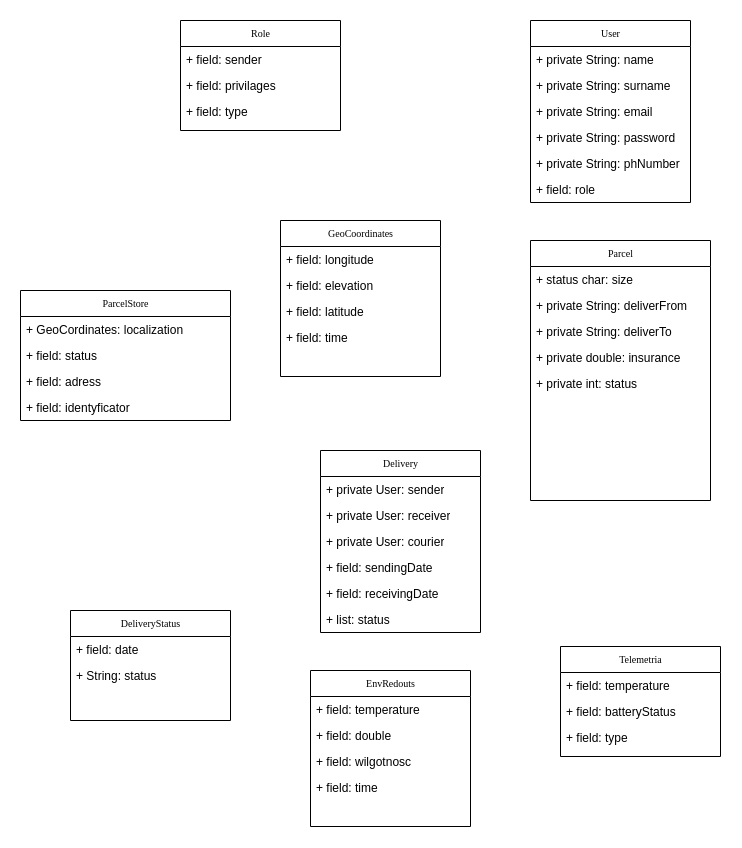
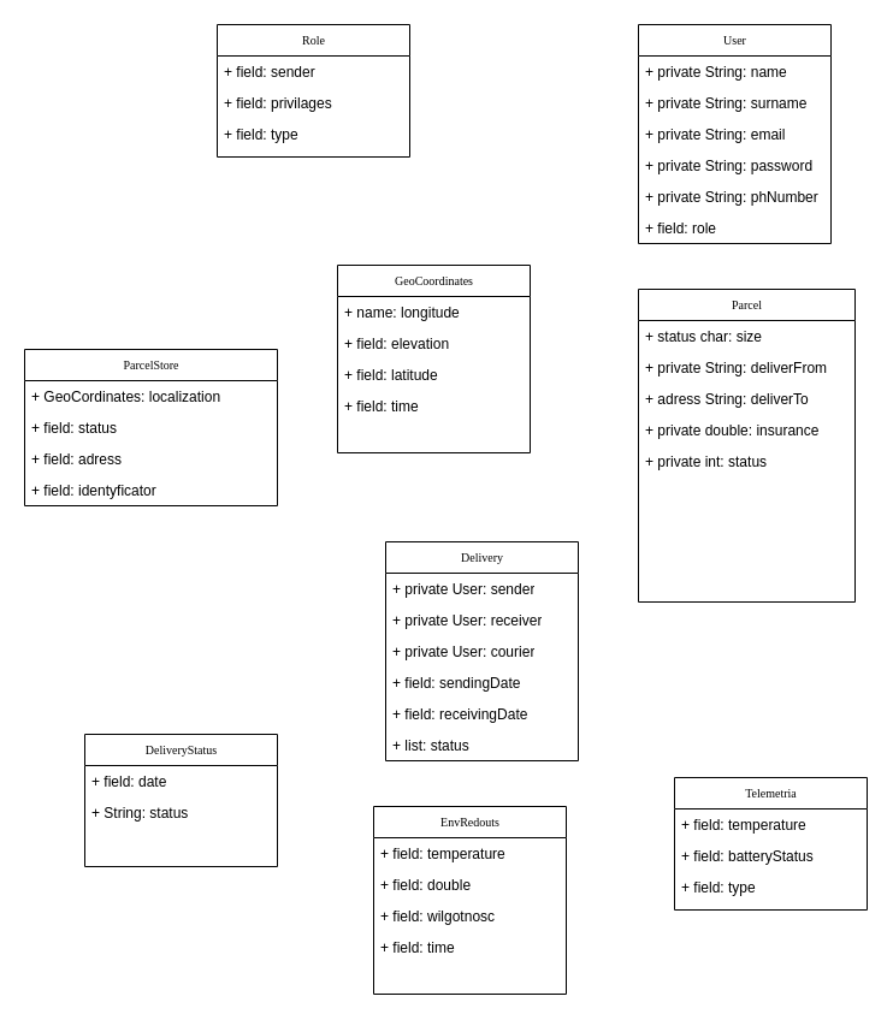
  <mxCell id="0" />
  <mxCell id="1" parent="0" />
  <mxCell id="2" value="User" style="swimlane;html=1;fontStyle=0;childLayout=stackLayout;horizontal=1;startSize=26;fillColor=none;horizontalStack=0;resizeParent=1;resizeLast=0;collapsible=1;marginBottom=0;swimlaneFillColor=#ffffff;rounded=0;shadow=0;comic=0;labelBackgroundColor=none;strokeWidth=1;fontFamily=Verdana;fontSize=10;align=center;" vertex="1" parent="1"><mxGeometry x="530" y="20" width="160" height="182" as="geometry" /></mxCell>
  <mxCell id="3" value="+ private String: name" style="text;html=1;strokeColor=none;fillColor=none;align=left;verticalAlign=top;spacingLeft=4;spacingRight=4;whiteSpace=wrap;overflow=hidden;rotatable=0;points=[[0,0.5],[1,0.5]];portConstraint=eastwest;" vertex="1" parent="2"><mxGeometry y="26" width="160" height="26" as="geometry" /></mxCell>
  <mxCell id="4" value="+ private String: surname" style="text;html=1;strokeColor=none;fillColor=none;align=left;verticalAlign=top;spacingLeft=4;spacingRight=4;whiteSpace=wrap;overflow=hidden;rotatable=0;points=[[0,0.5],[1,0.5]];portConstraint=eastwest;" vertex="1" parent="2"><mxGeometry y="52" width="160" height="26" as="geometry" /></mxCell>
  <mxCell id="5" value="+ private String: email" style="text;html=1;strokeColor=none;fillColor=none;align=left;verticalAlign=top;spacingLeft=4;spacingRight=4;whiteSpace=wrap;overflow=hidden;rotatable=0;points=[[0,0.5],[1,0.5]];portConstraint=eastwest;" vertex="1" parent="2"><mxGeometry y="78" width="160" height="26" as="geometry" /></mxCell>
  <mxCell id="6" value="+ private String: password" style="text;html=1;strokeColor=none;fillColor=none;align=left;verticalAlign=top;spacingLeft=4;spacingRight=4;whiteSpace=wrap;overflow=hidden;rotatable=0;points=[[0,0.5],[1,0.5]];portConstraint=eastwest;" vertex="1" parent="2"><mxGeometry y="104" width="160" height="26" as="geometry" /></mxCell>
  <mxCell id="7" value="+ private String: phNumber" style="text;html=1;strokeColor=none;fillColor=none;align=left;verticalAlign=top;spacingLeft=4;spacingRight=4;whiteSpace=wrap;overflow=hidden;rotatable=0;points=[[0,0.5],[1,0.5]];portConstraint=eastwest;" vertex="1" parent="2"><mxGeometry y="130" width="160" height="26" as="geometry" /></mxCell>
  <mxCell id="8" value="+ field: role" style="text;html=1;strokeColor=none;fillColor=none;align=left;verticalAlign=top;spacingLeft=4;spacingRight=4;whiteSpace=wrap;overflow=hidden;rotatable=0;points=[[0,0.5],[1,0.5]];portConstraint=eastwest;" vertex="1" parent="2"><mxGeometry y="156" width="160" height="26" as="geometry" /></mxCell>
  <mxCell id="9" style="edgeStyle=orthogonalEdgeStyle;rounded=0;orthogonalLoop=1;jettySize=auto;html=1;exitX=0.5;exitY=1;exitDx=0;exitDy=0;" edge="1" parent="1"><mxGeometry relative="1" as="geometry"><mxPoint x="125" y="270" as="sourcePoint" /><mxPoint x="125" y="270" as="targetPoint" /></mxGeometry></mxCell>
  <mxCell id="10" value="Parcel" style="swimlane;html=1;fontStyle=0;childLayout=stackLayout;horizontal=1;startSize=26;fillColor=none;horizontalStack=0;resizeParent=1;resizeLast=0;collapsible=1;marginBottom=0;swimlaneFillColor=#ffffff;rounded=0;shadow=0;comic=0;labelBackgroundColor=none;strokeWidth=1;fontFamily=Verdana;fontSize=10;align=center;" vertex="1" parent="1"><mxGeometry x="530" y="240" width="180" height="260" as="geometry" /></mxCell>
  <mxCell id="11" value="+ status char: size" style="text;html=1;strokeColor=none;fillColor=none;align=left;verticalAlign=top;spacingLeft=4;spacingRight=4;whiteSpace=wrap;overflow=hidden;rotatable=0;points=[[0,0.5],[1,0.5]];portConstraint=eastwest;" vertex="1" parent="10"><mxGeometry y="26" width="180" height="26" as="geometry" /></mxCell>
  <mxCell id="12" value="+ private String: deliverFrom" style="text;html=1;strokeColor=none;fillColor=none;align=left;verticalAlign=top;spacingLeft=4;spacingRight=4;whiteSpace=wrap;overflow=hidden;rotatable=0;points=[[0,0.5],[1,0.5]];portConstraint=eastwest;" vertex="1" parent="10"><mxGeometry y="52" width="180" height="26" as="geometry" /></mxCell>
- <mxCell id="13" value="+ private String: deliverTo" style="text;html=1;strokeColor=none;fillColor=none;align=left;verticalAlign=top;spacingLeft=4;spacingRight=4;whiteSpace=wrap;overflow=hidden;rotatable=0;points=[[0,0.5],[1,0.5]];portConstraint=eastwest;" vertex="1" parent="10"><mxGeometry y="78" width="180" height="26" as="geometry" /></mxCell>
+ <mxCell id="13" value="+ adress String: deliverTo" style="text;html=1;strokeColor=none;fillColor=none;align=left;verticalAlign=top;spacingLeft=4;spacingRight=4;whiteSpace=wrap;overflow=hidden;rotatable=0;points=[[0,0.5],[1,0.5]];portConstraint=eastwest;" vertex="1" parent="10"><mxGeometry y="78" width="180" height="26" as="geometry" /></mxCell>
  <mxCell id="14" value="+ private double: insurance" style="text;html=1;strokeColor=none;fillColor=none;align=left;verticalAlign=top;spacingLeft=4;spacingRight=4;whiteSpace=wrap;overflow=hidden;rotatable=0;points=[[0,0.5],[1,0.5]];portConstraint=eastwest;" vertex="1" parent="10"><mxGeometry y="104" width="180" height="26" as="geometry" /></mxCell>
  <mxCell id="15" value="+ private int: status" style="text;html=1;strokeColor=none;fillColor=none;align=left;verticalAlign=top;spacingLeft=4;spacingRight=4;whiteSpace=wrap;overflow=hidden;rotatable=0;points=[[0,0.5],[1,0.5]];portConstraint=eastwest;" vertex="1" parent="10"><mxGeometry y="130" width="180" height="26" as="geometry" /></mxCell>
  <mxCell id="16" value="ParcelStore" style="swimlane;html=1;fontStyle=0;childLayout=stackLayout;horizontal=1;startSize=26;fillColor=none;horizontalStack=0;resizeParent=1;resizeLast=0;collapsible=1;marginBottom=0;swimlaneFillColor=#ffffff;rounded=0;shadow=0;comic=0;labelBackgroundColor=none;strokeWidth=1;fontFamily=Verdana;fontSize=10;align=center;" vertex="1" parent="1"><mxGeometry x="20" y="290" width="210" height="130" as="geometry" /></mxCell>
  <mxCell id="17" value="+ GeoCordinates: localization" style="text;html=1;strokeColor=none;fillColor=none;align=left;verticalAlign=top;spacingLeft=4;spacingRight=4;whiteSpace=wrap;overflow=hidden;rotatable=0;points=[[0,0.5],[1,0.5]];portConstraint=eastwest;" vertex="1" parent="16"><mxGeometry y="26" width="210" height="26" as="geometry" /></mxCell>
  <mxCell id="18" value="+ field: status" style="text;html=1;strokeColor=none;fillColor=none;align=left;verticalAlign=top;spacingLeft=4;spacingRight=4;whiteSpace=wrap;overflow=hidden;rotatable=0;points=[[0,0.5],[1,0.5]];portConstraint=eastwest;" vertex="1" parent="16"><mxGeometry y="52" width="210" height="26" as="geometry" /></mxCell>
  <mxCell id="19" value="+ field: adress" style="text;html=1;strokeColor=none;fillColor=none;align=left;verticalAlign=top;spacingLeft=4;spacingRight=4;whiteSpace=wrap;overflow=hidden;rotatable=0;points=[[0,0.5],[1,0.5]];portConstraint=eastwest;" vertex="1" parent="16"><mxGeometry y="78" width="210" height="26" as="geometry" /></mxCell>
  <mxCell id="20" value="+ field: identyficator" style="text;html=1;strokeColor=none;fillColor=none;align=left;verticalAlign=top;spacingLeft=4;spacingRight=4;whiteSpace=wrap;overflow=hidden;rotatable=0;points=[[0,0.5],[1,0.5]];portConstraint=eastwest;" vertex="1" parent="16"><mxGeometry y="104" width="210" height="26" as="geometry" /></mxCell>
  <mxCell id="21" value="GeoCoordinates" style="swimlane;html=1;fontStyle=0;childLayout=stackLayout;horizontal=1;startSize=26;fillColor=none;horizontalStack=0;resizeParent=1;resizeLast=0;collapsible=1;marginBottom=0;swimlaneFillColor=#ffffff;rounded=0;shadow=0;comic=0;labelBackgroundColor=none;strokeWidth=1;fontFamily=Verdana;fontSize=10;align=center;" vertex="1" parent="1"><mxGeometry x="280" y="220" width="160" height="156" as="geometry" /></mxCell>
- <mxCell id="22" value="+ field: longitude" style="text;html=1;strokeColor=none;fillColor=none;align=left;verticalAlign=top;spacingLeft=4;spacingRight=4;whiteSpace=wrap;overflow=hidden;rotatable=0;points=[[0,0.5],[1,0.5]];portConstraint=eastwest;" vertex="1" parent="21"><mxGeometry y="26" width="160" height="26" as="geometry" /></mxCell>
+ <mxCell id="22" value="+ name: longitude" style="text;html=1;strokeColor=none;fillColor=none;align=left;verticalAlign=top;spacingLeft=4;spacingRight=4;whiteSpace=wrap;overflow=hidden;rotatable=0;points=[[0,0.5],[1,0.5]];portConstraint=eastwest;" vertex="1" parent="21"><mxGeometry y="26" width="160" height="26" as="geometry" /></mxCell>
  <mxCell id="23" value="+ field: elevation" style="text;html=1;strokeColor=none;fillColor=none;align=left;verticalAlign=top;spacingLeft=4;spacingRight=4;whiteSpace=wrap;overflow=hidden;rotatable=0;points=[[0,0.5],[1,0.5]];portConstraint=eastwest;" vertex="1" parent="21"><mxGeometry y="52" width="160" height="26" as="geometry" /></mxCell>
  <mxCell id="24" value="+ field: latitude" style="text;html=1;strokeColor=none;fillColor=none;align=left;verticalAlign=top;spacingLeft=4;spacingRight=4;whiteSpace=wrap;overflow=hidden;rotatable=0;points=[[0,0.5],[1,0.5]];portConstraint=eastwest;" vertex="1" parent="21"><mxGeometry y="78" width="160" height="26" as="geometry" /></mxCell>
  <mxCell id="25" value="+ field: time" style="text;html=1;strokeColor=none;fillColor=none;align=left;verticalAlign=top;spacingLeft=4;spacingRight=4;whiteSpace=wrap;overflow=hidden;rotatable=0;points=[[0,0.5],[1,0.5]];portConstraint=eastwest;" vertex="1" parent="21"><mxGeometry y="104" width="160" height="26" as="geometry" /></mxCell>
  <mxCell id="26" value="Delivery" style="swimlane;html=1;fontStyle=0;childLayout=stackLayout;horizontal=1;startSize=26;fillColor=none;horizontalStack=0;resizeParent=1;resizeLast=0;collapsible=1;marginBottom=0;swimlaneFillColor=#ffffff;rounded=0;shadow=0;comic=0;labelBackgroundColor=none;strokeWidth=1;fontFamily=Verdana;fontSize=10;align=center;" vertex="1" parent="1"><mxGeometry x="320" y="450" width="160" height="182" as="geometry" /></mxCell>
  <mxCell id="27" value="+ private User: sender" style="text;html=1;strokeColor=none;fillColor=none;align=left;verticalAlign=top;spacingLeft=4;spacingRight=4;whiteSpace=wrap;overflow=hidden;rotatable=0;points=[[0,0.5],[1,0.5]];portConstraint=eastwest;" vertex="1" parent="26"><mxGeometry y="26" width="160" height="26" as="geometry" /></mxCell>
  <mxCell id="28" value="+ private User: receiver" style="text;html=1;strokeColor=none;fillColor=none;align=left;verticalAlign=top;spacingLeft=4;spacingRight=4;whiteSpace=wrap;overflow=hidden;rotatable=0;points=[[0,0.5],[1,0.5]];portConstraint=eastwest;" vertex="1" parent="26"><mxGeometry y="52" width="160" height="26" as="geometry" /></mxCell>
  <mxCell id="29" value="+ private User: courier" style="text;html=1;strokeColor=none;fillColor=none;align=left;verticalAlign=top;spacingLeft=4;spacingRight=4;whiteSpace=wrap;overflow=hidden;rotatable=0;points=[[0,0.5],[1,0.5]];portConstraint=eastwest;" vertex="1" parent="26"><mxGeometry y="78" width="160" height="26" as="geometry" /></mxCell>
  <mxCell id="30" value="+ field: sendingDate" style="text;html=1;strokeColor=none;fillColor=none;align=left;verticalAlign=top;spacingLeft=4;spacingRight=4;whiteSpace=wrap;overflow=hidden;rotatable=0;points=[[0,0.5],[1,0.5]];portConstraint=eastwest;" vertex="1" parent="26"><mxGeometry y="104" width="160" height="26" as="geometry" /></mxCell>
  <mxCell id="31" value="+ field: receivingDate" style="text;html=1;strokeColor=none;fillColor=none;align=left;verticalAlign=top;spacingLeft=4;spacingRight=4;whiteSpace=wrap;overflow=hidden;rotatable=0;points=[[0,0.5],[1,0.5]];portConstraint=eastwest;" vertex="1" parent="26"><mxGeometry y="130" width="160" height="26" as="geometry" /></mxCell>
  <mxCell id="32" value="+ list: status" style="text;html=1;strokeColor=none;fillColor=none;align=left;verticalAlign=top;spacingLeft=4;spacingRight=4;whiteSpace=wrap;overflow=hidden;rotatable=0;points=[[0,0.5],[1,0.5]];portConstraint=eastwest;" vertex="1" parent="26"><mxGeometry y="156" width="160" height="26" as="geometry" /></mxCell>
  <mxCell id="33" value="Telemetria" style="swimlane;html=1;fontStyle=0;childLayout=stackLayout;horizontal=1;startSize=26;fillColor=none;horizontalStack=0;resizeParent=1;resizeLast=0;collapsible=1;marginBottom=0;swimlaneFillColor=#ffffff;rounded=0;shadow=0;comic=0;labelBackgroundColor=none;strokeWidth=1;fontFamily=Verdana;fontSize=10;align=center;" vertex="1" parent="1"><mxGeometry x="560" y="646" width="160" height="110" as="geometry" /></mxCell>
  <mxCell id="34" value="+ field: temperature" style="text;html=1;strokeColor=none;fillColor=none;align=left;verticalAlign=top;spacingLeft=4;spacingRight=4;whiteSpace=wrap;overflow=hidden;rotatable=0;points=[[0,0.5],[1,0.5]];portConstraint=eastwest;" vertex="1" parent="33"><mxGeometry y="26" width="160" height="26" as="geometry" /></mxCell>
  <mxCell id="35" value="+ field: batteryStatus" style="text;html=1;strokeColor=none;fillColor=none;align=left;verticalAlign=top;spacingLeft=4;spacingRight=4;whiteSpace=wrap;overflow=hidden;rotatable=0;points=[[0,0.5],[1,0.5]];portConstraint=eastwest;" vertex="1" parent="33"><mxGeometry y="52" width="160" height="26" as="geometry" /></mxCell>
  <mxCell id="36" value="+ field: type" style="text;html=1;strokeColor=none;fillColor=none;align=left;verticalAlign=top;spacingLeft=4;spacingRight=4;whiteSpace=wrap;overflow=hidden;rotatable=0;points=[[0,0.5],[1,0.5]];portConstraint=eastwest;" vertex="1" parent="33"><mxGeometry y="78" width="160" height="26" as="geometry" /></mxCell>
  <mxCell id="37" value="EnvRedouts" style="swimlane;html=1;fontStyle=0;childLayout=stackLayout;horizontal=1;startSize=26;fillColor=none;horizontalStack=0;resizeParent=1;resizeLast=0;collapsible=1;marginBottom=0;swimlaneFillColor=#ffffff;rounded=0;shadow=0;comic=0;labelBackgroundColor=none;strokeWidth=1;fontFamily=Verdana;fontSize=10;align=center;" vertex="1" parent="1"><mxGeometry x="310" y="670" width="160" height="156" as="geometry" /></mxCell>
  <mxCell id="38" value="+ field: temperature" style="text;html=1;strokeColor=none;fillColor=none;align=left;verticalAlign=top;spacingLeft=4;spacingRight=4;whiteSpace=wrap;overflow=hidden;rotatable=0;points=[[0,0.5],[1,0.5]];portConstraint=eastwest;" vertex="1" parent="37"><mxGeometry y="26" width="160" height="26" as="geometry" /></mxCell>
  <mxCell id="39" value="+ field: double" style="text;html=1;strokeColor=none;fillColor=none;align=left;verticalAlign=top;spacingLeft=4;spacingRight=4;whiteSpace=wrap;overflow=hidden;rotatable=0;points=[[0,0.5],[1,0.5]];portConstraint=eastwest;" vertex="1" parent="37"><mxGeometry y="52" width="160" height="26" as="geometry" /></mxCell>
  <mxCell id="40" value="+ field: wilgotnosc" style="text;html=1;strokeColor=none;fillColor=none;align=left;verticalAlign=top;spacingLeft=4;spacingRight=4;whiteSpace=wrap;overflow=hidden;rotatable=0;points=[[0,0.5],[1,0.5]];portConstraint=eastwest;" vertex="1" parent="37"><mxGeometry y="78" width="160" height="26" as="geometry" /></mxCell>
  <mxCell id="41" value="+ field: time" style="text;html=1;strokeColor=none;fillColor=none;align=left;verticalAlign=top;spacingLeft=4;spacingRight=4;whiteSpace=wrap;overflow=hidden;rotatable=0;points=[[0,0.5],[1,0.5]];portConstraint=eastwest;" vertex="1" parent="37"><mxGeometry y="104" width="160" height="26" as="geometry" /></mxCell>
  <mxCell id="42" value="DeliveryStatus" style="swimlane;html=1;fontStyle=0;childLayout=stackLayout;horizontal=1;startSize=26;fillColor=none;horizontalStack=0;resizeParent=1;resizeLast=0;collapsible=1;marginBottom=0;swimlaneFillColor=#ffffff;rounded=0;shadow=0;comic=0;labelBackgroundColor=none;strokeWidth=1;fontFamily=Verdana;fontSize=10;align=center;" vertex="1" parent="1"><mxGeometry x="70" y="610" width="160" height="110" as="geometry" /></mxCell>
  <mxCell id="43" value="+ field: date" style="text;html=1;strokeColor=none;fillColor=none;align=left;verticalAlign=top;spacingLeft=4;spacingRight=4;whiteSpace=wrap;overflow=hidden;rotatable=0;points=[[0,0.5],[1,0.5]];portConstraint=eastwest;" vertex="1" parent="42"><mxGeometry y="26" width="160" height="26" as="geometry" /></mxCell>
  <mxCell id="44" value="+ String: status" style="text;html=1;strokeColor=none;fillColor=none;align=left;verticalAlign=top;spacingLeft=4;spacingRight=4;whiteSpace=wrap;overflow=hidden;rotatable=0;points=[[0,0.5],[1,0.5]];portConstraint=eastwest;" vertex="1" parent="42"><mxGeometry y="52" width="160" height="26" as="geometry" /></mxCell>
  <mxCell id="45" value="Role" style="swimlane;html=1;fontStyle=0;childLayout=stackLayout;horizontal=1;startSize=26;fillColor=none;horizontalStack=0;resizeParent=1;resizeLast=0;collapsible=1;marginBottom=0;swimlaneFillColor=#ffffff;rounded=0;shadow=0;comic=0;labelBackgroundColor=none;strokeWidth=1;fontFamily=Verdana;fontSize=10;align=center;" vertex="1" parent="1"><mxGeometry x="180" y="20" width="160" height="110" as="geometry" /></mxCell>
  <mxCell id="46" value="+ field: sender" style="text;html=1;strokeColor=none;fillColor=none;align=left;verticalAlign=top;spacingLeft=4;spacingRight=4;whiteSpace=wrap;overflow=hidden;rotatable=0;points=[[0,0.5],[1,0.5]];portConstraint=eastwest;" vertex="1" parent="45"><mxGeometry y="26" width="160" height="26" as="geometry" /></mxCell>
  <mxCell id="47" value="+ field: privilages" style="text;html=1;strokeColor=none;fillColor=none;align=left;verticalAlign=top;spacingLeft=4;spacingRight=4;whiteSpace=wrap;overflow=hidden;rotatable=0;points=[[0,0.5],[1,0.5]];portConstraint=eastwest;" vertex="1" parent="45"><mxGeometry y="52" width="160" height="26" as="geometry" /></mxCell>
  <mxCell id="48" value="+ field: type" style="text;html=1;strokeColor=none;fillColor=none;align=left;verticalAlign=top;spacingLeft=4;spacingRight=4;whiteSpace=wrap;overflow=hidden;rotatable=0;points=[[0,0.5],[1,0.5]];portConstraint=eastwest;" vertex="1" parent="45"><mxGeometry y="78" width="160" height="26" as="geometry" /></mxCell>
